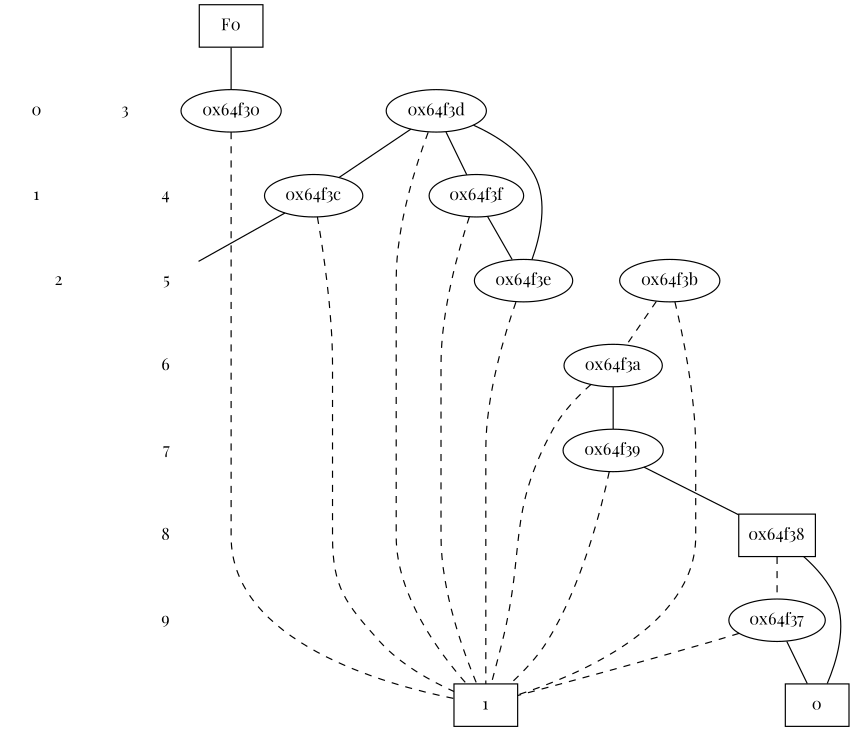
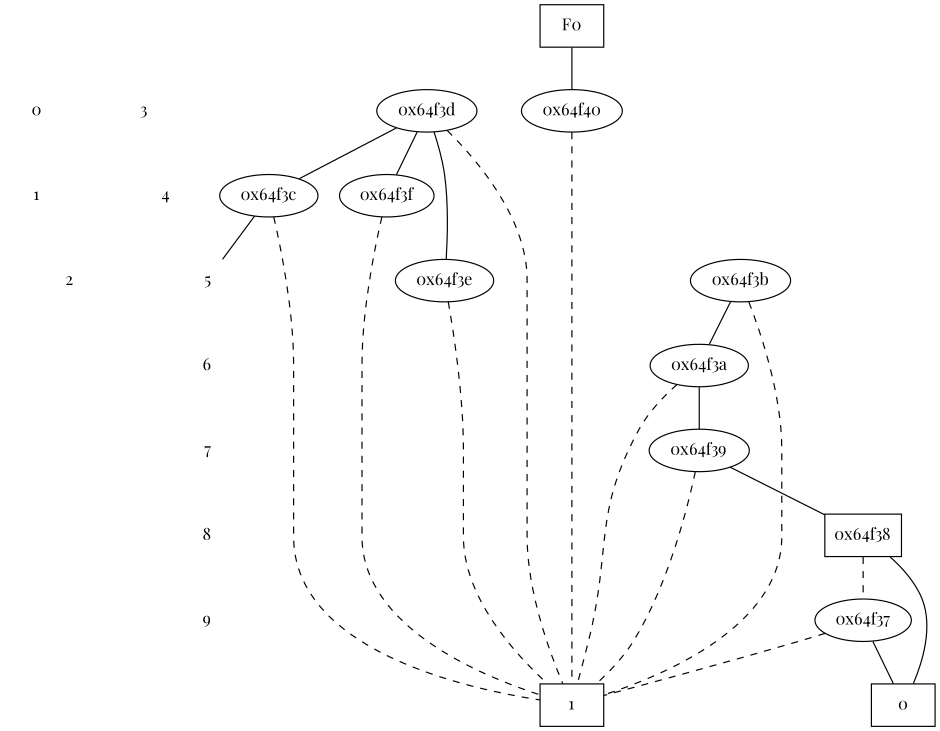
  digraph {
    fontname="Playfair Display"
    node [fontname="Playfair Display" shape=plaintext]
    edge [dir=none fontname="Playfair Display"]
    "CONST NODES" [style=invis]
    " 0 "
    " 1 "
    " 2 "
    " 3 "
    " 4 "
    " 5 "
    " 6 "
    " 7 "
    " 8 "
    " 9 "
    F0 [shape=box]
-   "0x64f40" [label="0x64f30" shape=""]
+   "0x64f40" [shape=""]
    "0x64f3f" [shape=""]
    "0x64f3e" [shape=""]
    "0x64f3d" [shape=""]
    "0x64f3c" [shape=""]
    "0x64f3b" [shape=""]
    "0x64f3a" [shape=""]
    "0x64f39" [shape=""]
    "0x64f38" [shape=box]
    "0x64f37" [shape=""]
    n23 [label=0 shape=box]
    n24 [label=1 shape=box]
    subgraph sub_1 {
      "CONST NODES"
      " 0 "
      " 1 "
      " 2 "
      " 3 "
      " 4 "
      " 5 "
      " 6 "
      " 7 "
      " 8 "
      " 9 "
    }
    subgraph sub_2 {
      rank=same
      F0
    }
    subgraph sub_3 {
      rank=same
      " 0 "
      "0x64f40"
    }
    subgraph sub_4 {
      rank=same
      " 1 "
      "0x64f3f"
    }
    subgraph sub_5 {
      rank=same
      " 2 "
      "0x64f3e"
    }
    subgraph sub_6 {
      rank=same
      " 3 "
      "0x64f3d"
    }
    subgraph sub_7 {
      rank=same
      " 4 "
      "0x64f3c"
    }
    subgraph sub_8 {
      rank=same
      " 5 "
      "0x64f3b"
    }
    subgraph sub_9 {
      rank=same
      " 6 "
      "0x64f3a"
    }
    subgraph sub_10 {
      rank=same
      " 7 "
      "0x64f39"
    }
    subgraph sub_11 {
      rank=same
      " 8 "
      "0x64f38"
    }
    subgraph sub_12 {
      rank=same
      " 9 "
      "0x64f37"
    }
    subgraph sub_13 {
      rank=same
      "CONST NODES"
      subgraph sub_14 {
        rank=same
        n23
        n24
      }
    }
    " 0 " -> " 1 " [style=invis]
    " 1 " -> " 2 " [style=invis]
    " 2 " -> " 3 " [style=invis]
    " 3 " -> " 4 " [style=invis]
    " 4 " -> " 5 " [style=invis]
    " 5 " -> " 6 " [style=invis]
    " 6 " -> " 7 " [style=invis]
    " 7 " -> " 8 " [style=invis]
    " 8 " -> " 9 " [style=invis]
    " 9 " -> "CONST NODES" [style=invis]
    F0 -> "0x64f40" [style=solid]
    "0x64f40" -> n24 [style=dashed]
-   "0x64f3f" -> "0x64f3e"
    "0x64f3f" -> n24 [style=dashed]
    "0x64f3e" -> "0x64f3d"
    "0x64f3e" -> n24 [style=dashed]
    "0x64f3d" -> "0x64f3f"
    "0x64f3d" -> "0x64f3c"
    "0x64f3d" -> n24 [style=dashed]
    "0x64f3c" -> " 5 "
    "0x64f3c" -> n24 [style=dashed]
-   "0x64f3b" -> "0x64f3a" [style=dashed]
+   "0x64f3b" -> "0x64f3a"
    "0x64f3b" -> n24 [style=dashed]
    "0x64f3a" -> "0x64f39"
    "0x64f3a" -> n24 [style=dashed]
    "0x64f39" -> "0x64f38"
    "0x64f39" -> n24 [style=dashed]
    "0x64f38" -> "0x64f37" [style=dashed]
    "0x64f38" -> n23
    "0x64f37" -> n23
    "0x64f37" -> n24 [style=dashed]
  }
